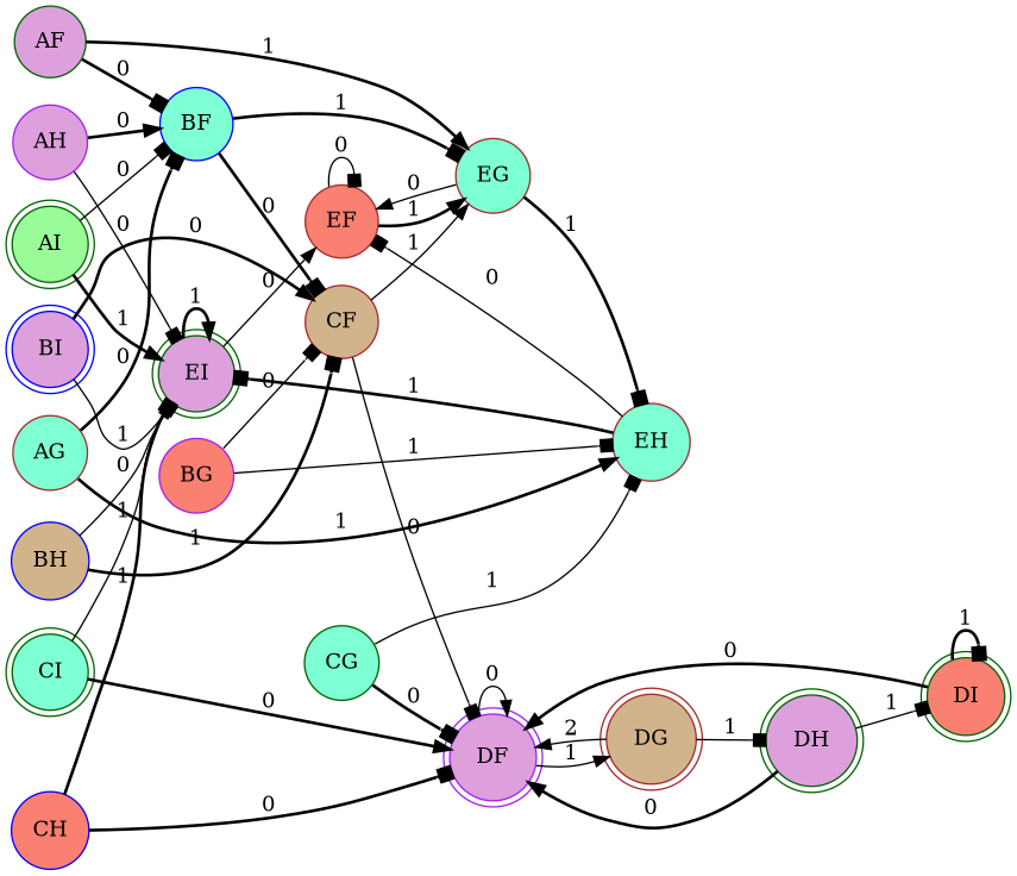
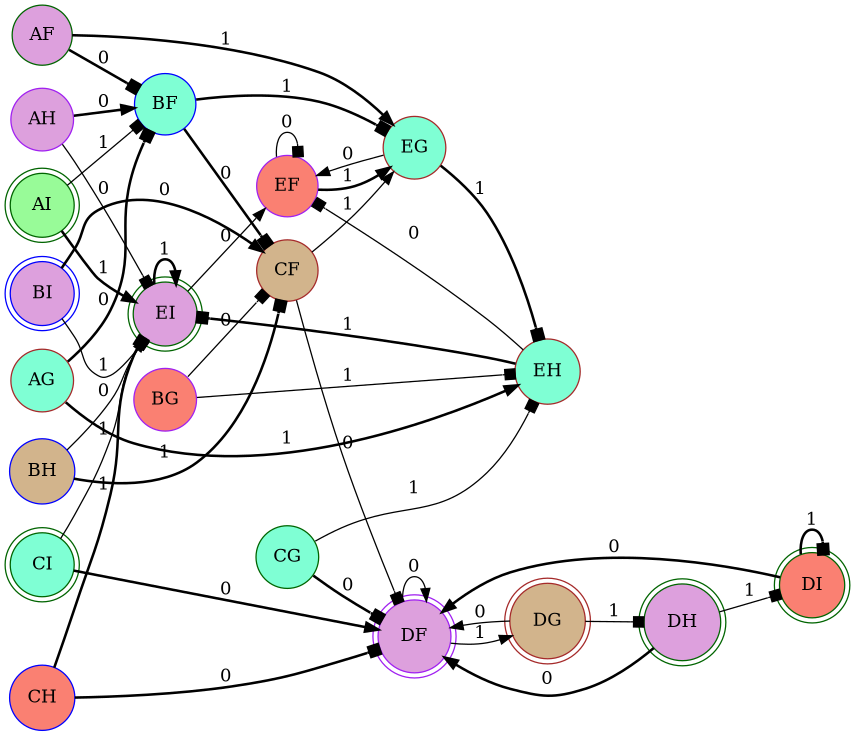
  digraph {
    rankdir=LR
    node [color=darkgreen fillcolor=plum shape=circle style=filled]
    edge [arrowhead=box style=bold]
    AI [fillcolor=palegreen shape=doublecircle]
    EI [shape=doublecircle]
    BF [color=blue fillcolor=aquamarine]
-   EF [color=brown fillcolor=salmon]
+   EF [color=purple fillcolor=salmon]
    CF [color=brown fillcolor=tan]
    EG [color=brown fillcolor=aquamarine]
    BI [color=blue shape=doublecircle]
    DF [color=purple shape=doublecircle]
    CI [fillcolor=aquamarine shape=doublecircle]
    DG [color=brown fillcolor=tan shape=doublecircle]
    DH [shape=doublecircle]
    DI [fillcolor=salmon shape=doublecircle]
    AF
    EH [color=brown fillcolor=aquamarine]
    AG [color=brown fillcolor=aquamarine]
    AH [color=purple]
    BG [color=purple fillcolor=salmon]
    BH [color=blue fillcolor=tan]
    CG [fillcolor=aquamarine]
    CH [color=blue fillcolor=salmon]
    AI -> EI [arrowhead=normal label=1]
-   AI -> BF [label=0 style=solid]
+   AI -> BF [label=1 style=solid]
    EI -> EI [arrowhead=normal label=1]
    EI -> EF [arrowhead=normal label=0 style=solid]
    BF -> CF [label=0]
    BF -> EG [label=1]
    EF -> EF [label=0 style=solid]
    EF -> EG [arrowhead=normal label=1]
    CF -> EG [arrowhead=normal label=1 style=solid]
    CF -> DF [label=0 style=solid]
    EG -> EF [arrowhead=normal label=0 style=solid]
    EG -> EH [label=1]
    BI -> EI [arrowhead=normal label=1 style=solid]
    BI -> CF [arrowhead=normal label=0]
    DF -> DF [arrowhead=normal label=0 style=solid]
    DF -> DG [arrowhead=normal label=1 style=solid]
    CI -> EI [label=1 style=solid]
    CI -> DF [arrowhead=normal label=0]
-   DG -> DF [arrowhead=normal label=2 style=solid]
+   DG -> DF [arrowhead=normal label=0 style=solid]
    DG -> DH [label=1 style=solid]
    DH -> DF [arrowhead=normal label=0]
    DH -> DI [label=1 style=solid]
    DI -> DF [arrowhead=normal label=0]
    DI -> DI [label=1]
    AF -> BF [label=0]
    AF -> EG [arrowhead=normal label=1]
    EH -> EI [label=1]
    EH -> EF [label=0 style=solid]
    AG -> BF [label=0]
    AG -> EH [arrowhead=normal label=1]
    AH -> EI [label=0 style=solid]
    AH -> BF [arrowhead=normal label=0]
    BG -> CF [label=0 style=solid]
    BG -> EH [label=1 style=solid]
    BH -> EI [label=0 style=solid]
    BH -> CF [label=1]
    CG -> DF [label=0]
    CG -> EH [label=1 style=solid]
    CH -> EI [label=1]
    CH -> DF [label=0]
  }
